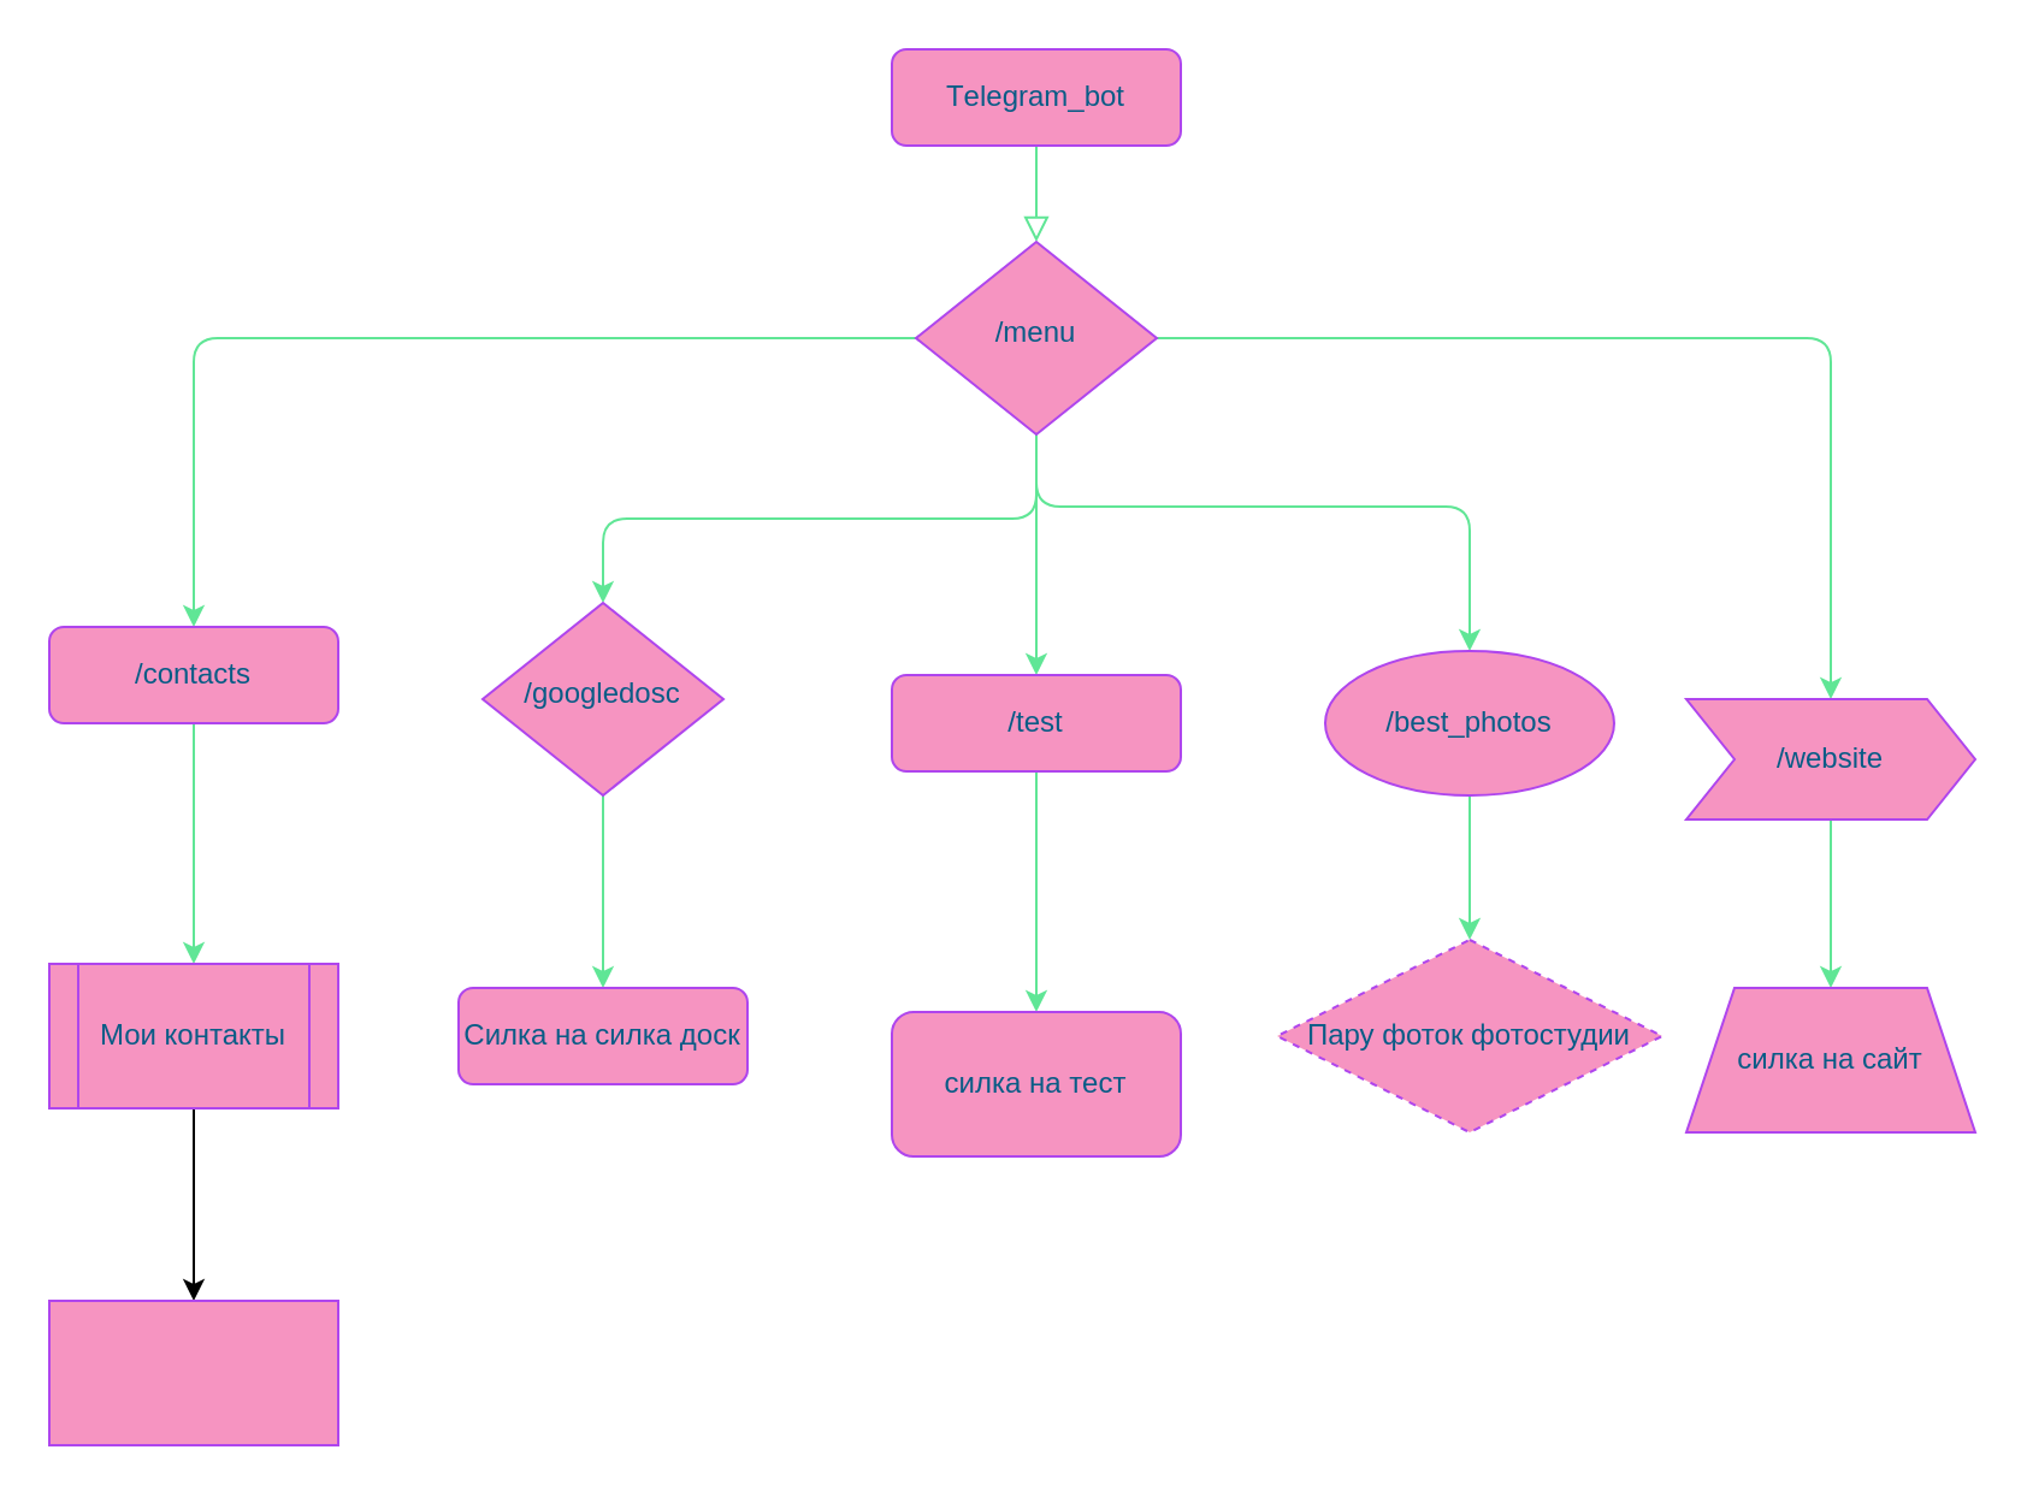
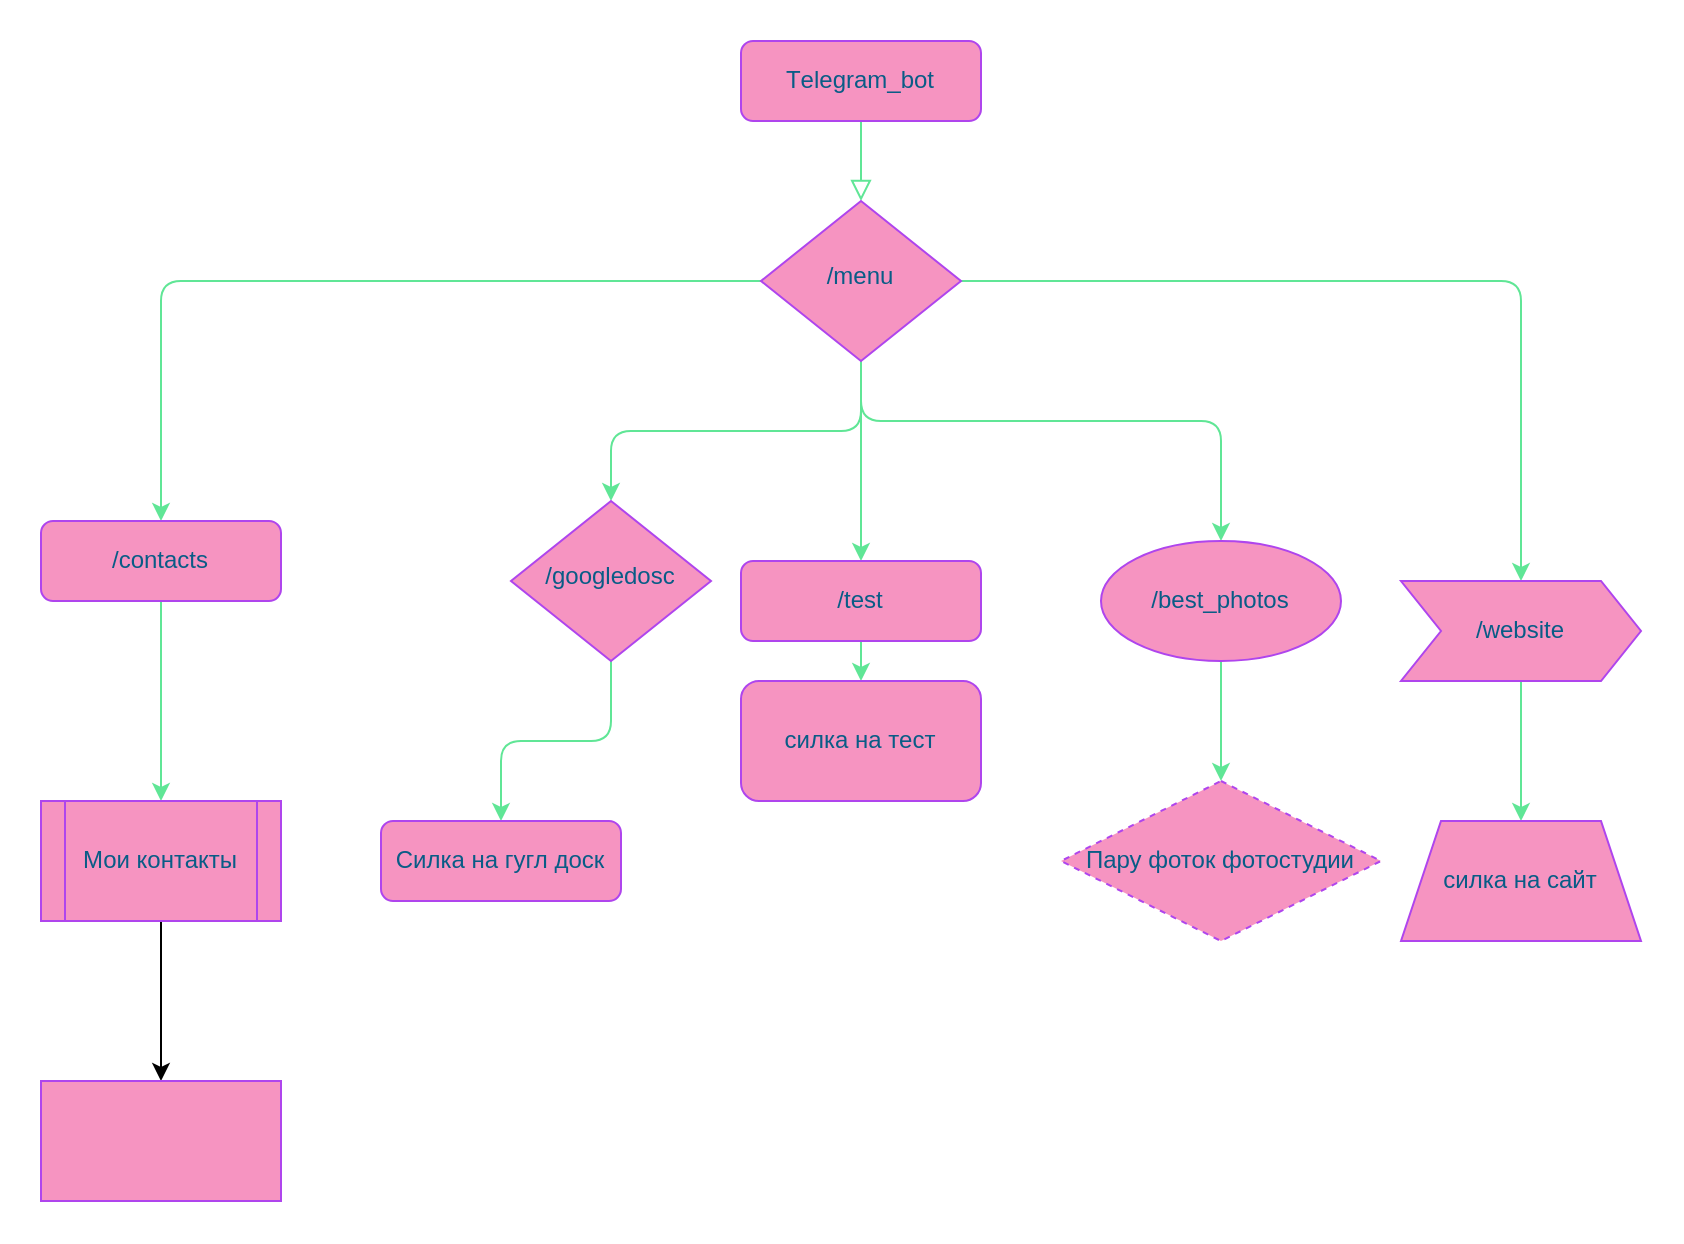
  <mxCell id="0" />
  <mxCell id="1" parent="0" />
  <mxCell id="2" value="" style="rounded=0;html=1;jettySize=auto;orthogonalLoop=1;fontSize=11;endArrow=block;endFill=0;endSize=8;strokeWidth=1;shadow=0;labelBackgroundColor=none;edgeStyle=orthogonalEdgeStyle;strokeColor=#60E696;fontColor=#095C86;" parent="1" source="3" target="9" edge="1"><mxGeometry relative="1" as="geometry" /></mxCell>
  <mxCell id="3" value="&lt;font style=&quot;vertical-align: inherit&quot;&gt;&lt;font style=&quot;vertical-align: inherit&quot;&gt;Тelegram_bot&lt;/font&gt;&lt;/font&gt;" style="rounded=1;whiteSpace=wrap;html=1;fontSize=12;glass=0;strokeWidth=1;shadow=0;fillColor=#F694C1;strokeColor=#AF45ED;fontColor=#095C86;" parent="1" vertex="1"><mxGeometry x="370" y="20" width="120" height="40" as="geometry" /></mxCell>
  <mxCell id="4" style="edgeStyle=orthogonalEdgeStyle;curved=0;rounded=1;sketch=0;orthogonalLoop=1;jettySize=auto;html=1;entryX=0.5;entryY=0;entryDx=0;entryDy=0;fontColor=#095C86;strokeColor=#60E696;fillColor=#F694C1;" parent="1" source="9" target="17" edge="1"><mxGeometry relative="1" as="geometry" /></mxCell>
  <mxCell id="5" style="edgeStyle=orthogonalEdgeStyle;curved=0;rounded=1;sketch=0;orthogonalLoop=1;jettySize=auto;html=1;exitX=0;exitY=0.5;exitDx=0;exitDy=0;fontColor=#095C86;strokeColor=#60E696;fillColor=#F694C1;" parent="1" source="9" target="11" edge="1"><mxGeometry relative="1" as="geometry" /></mxCell>
  <mxCell id="6" style="edgeStyle=orthogonalEdgeStyle;curved=0;rounded=1;sketch=0;orthogonalLoop=1;jettySize=auto;html=1;exitX=0.5;exitY=1;exitDx=0;exitDy=0;entryX=0.5;entryY=0;entryDx=0;entryDy=0;fontColor=#095C86;strokeColor=#60E696;fillColor=#F694C1;" parent="1" source="9" target="13" edge="1"><mxGeometry relative="1" as="geometry" /></mxCell>
  <mxCell id="7" style="edgeStyle=orthogonalEdgeStyle;curved=0;rounded=1;sketch=0;orthogonalLoop=1;jettySize=auto;html=1;exitX=1;exitY=0.5;exitDx=0;exitDy=0;fontColor=#095C86;strokeColor=#60E696;fillColor=#F694C1;entryX=0.5;entryY=0;entryDx=0;entryDy=0;" parent="1" source="9" target="19" edge="1"><mxGeometry relative="1" as="geometry"><mxPoint x="630" y="290" as="targetPoint" /><Array as="points"><mxPoint x="430" y="140" /><mxPoint x="430" y="210" /><mxPoint x="610" y="210" /><mxPoint x="610" y="260" /></Array></mxGeometry></mxCell>
  <mxCell id="8" style="edgeStyle=orthogonalEdgeStyle;curved=0;rounded=1;sketch=0;orthogonalLoop=1;jettySize=auto;html=1;exitX=1;exitY=0.5;exitDx=0;exitDy=0;fontColor=#095C86;strokeColor=#60E696;fillColor=#F694C1;entryX=0.5;entryY=0;entryDx=0;entryDy=0;" parent="1" source="9" target="22" edge="1"><mxGeometry relative="1" as="geometry"><mxPoint x="770" y="280" as="targetPoint" /></mxGeometry></mxCell>
  <mxCell id="9" value="&lt;font style=&quot;vertical-align: inherit&quot;&gt;&lt;font style=&quot;vertical-align: inherit&quot;&gt;/menu&lt;/font&gt;&lt;/font&gt;" style="rhombus;whiteSpace=wrap;html=1;shadow=0;fontFamily=Helvetica;fontSize=12;align=center;strokeWidth=1;spacing=6;spacingTop=-4;fillColor=#F694C1;strokeColor=#AF45ED;fontColor=#095C86;" parent="1" vertex="1"><mxGeometry x="380" y="100" width="100" height="80" as="geometry" /></mxCell>
  <mxCell id="10" style="edgeStyle=orthogonalEdgeStyle;curved=0;rounded=1;sketch=0;orthogonalLoop=1;jettySize=auto;html=1;fontColor=#095C86;strokeColor=#60E696;fillColor=#F694C1;entryX=0.5;entryY=0;entryDx=0;entryDy=0;" parent="1" source="11" target="24" edge="1"><mxGeometry relative="1" as="geometry"><mxPoint x="70" y="440" as="targetPoint" /></mxGeometry></mxCell>
  <mxCell id="11" value="&lt;font style=&quot;vertical-align: inherit&quot;&gt;&lt;font style=&quot;vertical-align: inherit&quot;&gt;/contacts&lt;/font&gt;&lt;/font&gt;" style="rounded=1;whiteSpace=wrap;html=1;fontSize=12;glass=0;strokeWidth=1;shadow=0;fillColor=#F694C1;strokeColor=#AF45ED;fontColor=#095C86;" parent="1" vertex="1"><mxGeometry x="20" y="260" width="120" height="40" as="geometry" /></mxCell>
  <mxCell id="12" style="edgeStyle=orthogonalEdgeStyle;curved=0;rounded=1;sketch=0;orthogonalLoop=1;jettySize=auto;html=1;exitX=0.5;exitY=1;exitDx=0;exitDy=0;fontColor=#095C86;strokeColor=#60E696;fillColor=#F694C1;" parent="1" source="13" target="14" edge="1"><mxGeometry relative="1" as="geometry" /></mxCell>
- <mxCell id="13" value="&lt;font style=&quot;vertical-align: inherit&quot;&gt;&lt;font style=&quot;vertical-align: inherit&quot;&gt;/googledosc&lt;/font&gt;&lt;/font&gt;" style="rhombus;whiteSpace=wrap;html=1;shadow=0;fontFamily=Helvetica;fontSize=12;align=center;strokeWidth=1;spacing=6;spacingTop=-4;fillColor=#F694C1;strokeColor=#AF45ED;fontColor=#095C86;" parent="1" vertex="1"><mxGeometry x="200" y="250" width="100" height="80" as="geometry" /></mxCell>
- <mxCell id="14" value="Силка на силка доск" style="rounded=1;whiteSpace=wrap;html=1;fontSize=12;glass=0;strokeWidth=1;shadow=0;fillColor=#F694C1;strokeColor=#AF45ED;fontColor=#095C86;" parent="1" vertex="1"><mxGeometry x="190" y="410" width="120" height="40" as="geometry" /></mxCell>
+ <mxCell id="13" value="&lt;font style=&quot;vertical-align: inherit&quot;&gt;&lt;font style=&quot;vertical-align: inherit&quot;&gt;/googledosc&lt;/font&gt;&lt;/font&gt;" style="rhombus;whiteSpace=wrap;html=1;shadow=0;fontFamily=Helvetica;fontSize=12;align=center;strokeWidth=1;spacing=6;spacingTop=-4;fillColor=#F694C1;strokeColor=#AF45ED;fontColor=#095C86;" parent="1" vertex="1"><mxGeometry x="255" y="250" width="100" height="80" as="geometry" /></mxCell>
+ <mxCell id="14" value="Силка на гугл доск" style="rounded=1;whiteSpace=wrap;html=1;fontSize=12;glass=0;strokeWidth=1;shadow=0;fillColor=#F694C1;strokeColor=#AF45ED;fontColor=#095C86;" parent="1" vertex="1"><mxGeometry x="190" y="410" width="120" height="40" as="geometry" /></mxCell>
  <mxCell id="15" style="edgeStyle=orthogonalEdgeStyle;rounded=0;orthogonalLoop=1;jettySize=auto;html=1;exitX=0.5;exitY=1;exitDx=0;exitDy=0;strokeColor=#60E696;fontColor=#095C86;" parent="1" source="17" edge="1"><mxGeometry relative="1" as="geometry"><mxPoint x="430" y="310" as="targetPoint" /></mxGeometry></mxCell>
  <mxCell id="16" style="edgeStyle=orthogonalEdgeStyle;curved=0;rounded=1;sketch=0;orthogonalLoop=1;jettySize=auto;html=1;exitX=0.5;exitY=1;exitDx=0;exitDy=0;fontColor=#095C86;strokeColor=#60E696;fillColor=#F694C1;entryX=0.5;entryY=0;entryDx=0;entryDy=0;" parent="1" source="17" target="25" edge="1"><mxGeometry relative="1" as="geometry"><mxPoint x="440" y="430" as="targetPoint" /></mxGeometry></mxCell>
  <mxCell id="17" value="&lt;font style=&quot;vertical-align: inherit&quot;&gt;&lt;font style=&quot;vertical-align: inherit&quot;&gt;/test&lt;/font&gt;&lt;/font&gt;" style="rounded=1;whiteSpace=wrap;html=1;fontSize=12;glass=0;strokeWidth=1;shadow=0;fillColor=#F694C1;strokeColor=#AF45ED;fontColor=#095C86;" parent="1" vertex="1"><mxGeometry x="370" y="280" width="120" height="40" as="geometry" /></mxCell>
  <mxCell id="18" style="edgeStyle=orthogonalEdgeStyle;curved=0;rounded=1;sketch=0;orthogonalLoop=1;jettySize=auto;html=1;entryX=0.5;entryY=0;entryDx=0;entryDy=0;fontColor=#095C86;strokeColor=#60E696;fillColor=#F694C1;" parent="1" source="19" target="26" edge="1"><mxGeometry relative="1" as="geometry" /></mxCell>
  <mxCell id="19" value="/best_photos" style="ellipse;whiteSpace=wrap;html=1;rounded=0;sketch=0;fontColor=#095C86;strokeColor=#AF45ED;fillColor=#F694C1;" parent="1" vertex="1"><mxGeometry x="550" y="270" width="120" height="60" as="geometry" /></mxCell>
  <mxCell id="20" style="edgeStyle=orthogonalEdgeStyle;rounded=0;orthogonalLoop=1;jettySize=auto;html=1;exitX=0.5;exitY=1;exitDx=0;exitDy=0;strokeColor=#60E696;fontColor=#095C86;" parent="1" source="17" target="17" edge="1"><mxGeometry relative="1" as="geometry"><mxPoint x="430" y="310" as="targetPoint" /></mxGeometry></mxCell>
  <mxCell id="21" style="edgeStyle=orthogonalEdgeStyle;curved=0;rounded=1;sketch=0;orthogonalLoop=1;jettySize=auto;html=1;entryX=0.5;entryY=0;entryDx=0;entryDy=0;fontColor=#095C86;strokeColor=#60E696;fillColor=#F694C1;" parent="1" source="22" target="27" edge="1"><mxGeometry relative="1" as="geometry" /></mxCell>
  <mxCell id="22" value="/website" style="shape=step;perimeter=stepPerimeter;whiteSpace=wrap;html=1;fixedSize=1;rounded=0;sketch=0;fontColor=#095C86;strokeColor=#AF45ED;fillColor=#F694C1;" parent="1" vertex="1"><mxGeometry x="700" y="290" width="120" height="50" as="geometry" /></mxCell>
  <mxCell id="23" value="" style="edgeStyle=orthogonalEdgeStyle;rounded=0;orthogonalLoop=1;jettySize=auto;html=1;" edge="1" parent="1" source="24" target="28"><mxGeometry relative="1" as="geometry" /></mxCell>
  <mxCell id="24" value="Мои контакты" style="shape=process;whiteSpace=wrap;html=1;backgroundOutline=1;rounded=0;sketch=0;fontColor=#095C86;strokeColor=#AF45ED;fillColor=#F694C1;" parent="1" vertex="1"><mxGeometry x="20" y="400" width="120" height="60" as="geometry" /></mxCell>
- <mxCell id="25" value="силка на тест" style="rounded=1;whiteSpace=wrap;html=1;sketch=0;fontColor=#095C86;strokeColor=#AF45ED;fillColor=#F694C1;" parent="1" vertex="1"><mxGeometry x="370" y="420" width="120" height="60" as="geometry" /></mxCell>
+ <mxCell id="25" value="силка на тест" style="rounded=1;whiteSpace=wrap;html=1;sketch=0;fontColor=#095C86;strokeColor=#AF45ED;fillColor=#F694C1;" parent="1" vertex="1"><mxGeometry x="370" y="340" width="120" height="60" as="geometry" /></mxCell>
  <mxCell id="26" value="Пару фоток фотостудии" style="rhombus;whiteSpace=wrap;html=1;rounded=0;sketch=0;fontColor=#095C86;strokeColor=#AF45ED;fillColor=#F694C1;dashed=1;" parent="1" vertex="1"><mxGeometry x="530" y="390" width="160" height="80" as="geometry" /></mxCell>
  <mxCell id="27" value="силка на сайт" style="shape=trapezoid;perimeter=trapezoidPerimeter;whiteSpace=wrap;html=1;fixedSize=1;rounded=0;sketch=0;fontColor=#095C86;strokeColor=#AF45ED;fillColor=#F694C1;" parent="1" vertex="1"><mxGeometry x="700" y="410" width="120" height="60" as="geometry" /></mxCell>
  <mxCell id="28" value="" style="whiteSpace=wrap;html=1;fillColor=#F694C1;strokeColor=#AF45ED;fontColor=#095C86;rounded=0;sketch=0;" vertex="1" parent="1"><mxGeometry x="20" y="540" width="120" height="60" as="geometry" /></mxCell>
